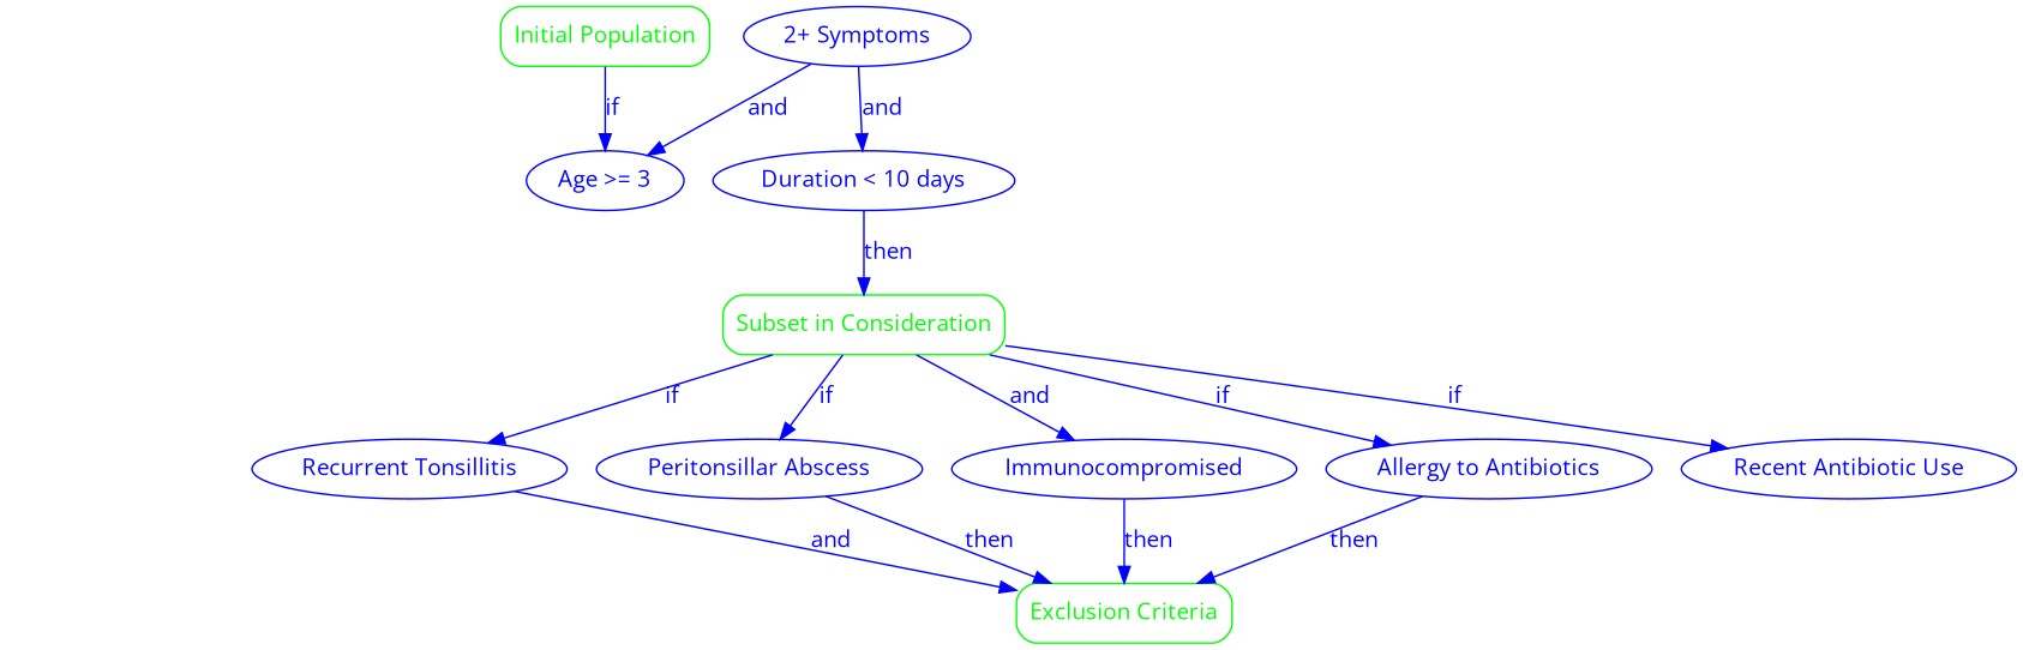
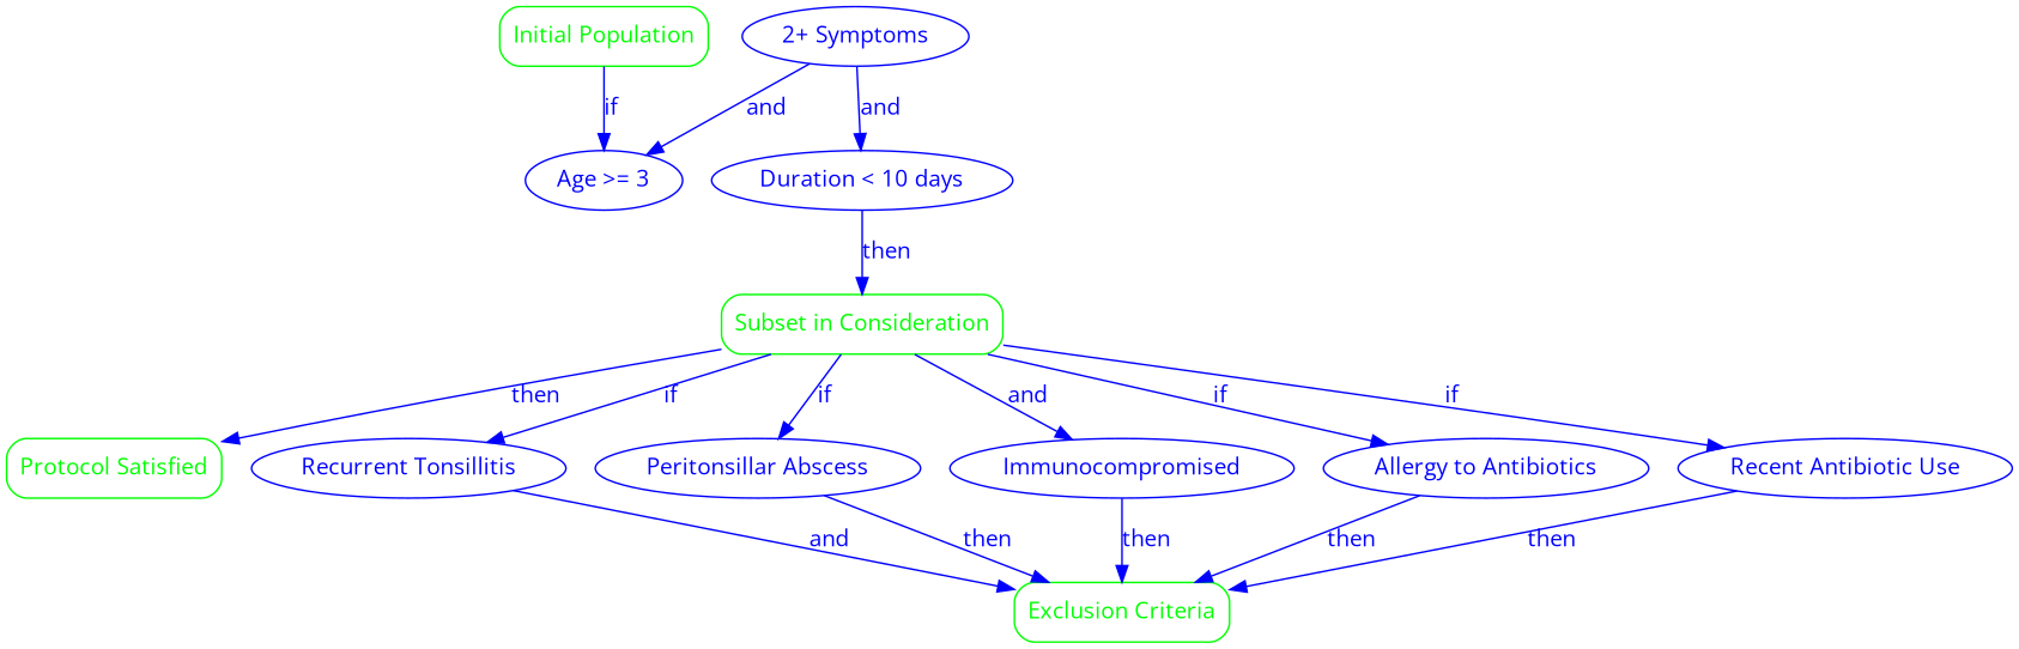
  digraph {
    fontname="Open Sans"
    rankdir=TB
    node [color=blue fontcolor=blue fontname="Open Sans" shape=ellipse]
    edge [color=blue fontcolor=blue fontname="Open Sans"]
    n1 [color=green fontcolor=green label="Initial Population" shape=box style=rounded]
    n2 [label="Age >= 3"]
    n3 [color=green fontcolor=green label="Subset in Consideration" shape=box style=rounded]
+   n4 [color=green fontcolor=green label="Protocol Satisfied" shape=box style=rounded]
    n5 [label="Recurrent Tonsillitis"]
    n6 [label="Peritonsillar Abscess"]
    n7 [label=Immunocompromised]
    n8 [label="Allergy to Antibiotics"]
    n9 [label="Recent Antibiotic Use"]
    n10 [color=green fontcolor=green label="Exclusion Criteria" shape=box style=rounded]
    n11 [label="2+ Symptoms"]
    n12 [label="Duration < 10 days"]
    n1 -> n2 [label=if]
+   n3 -> n4 [label=then]
    n3 -> n5 [label=if]
    n3 -> n6 [label=if]
    n3 -> n7 [label=and]
    n3 -> n8 [label=if]
    n3 -> n9 [label=if]
    n5 -> n10 [label=and]
    n6 -> n10 [label=then]
    n7 -> n10 [label=then]
    n8 -> n10 [label=then]
+   n9 -> n10 [label=then]
    n11 -> n2 [label=and]
    n11 -> n12 [label=and]
    n12 -> n3 [label=then]
  }
